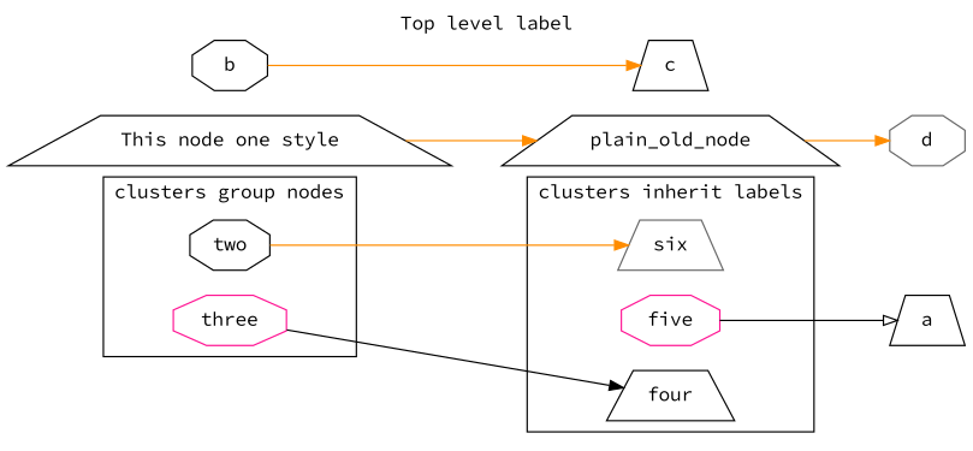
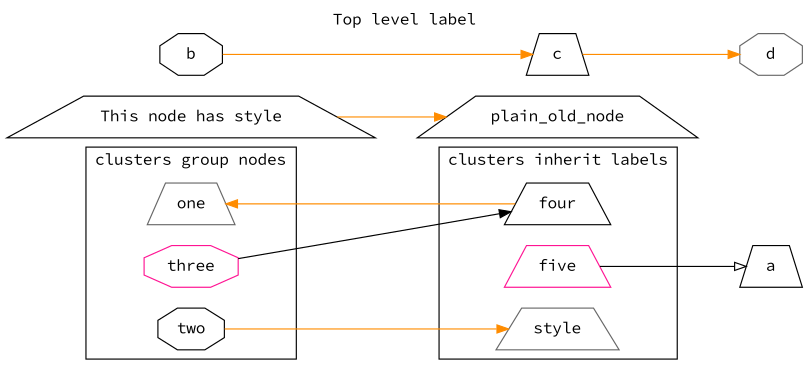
  digraph {
    fontname="Source Code Pro"
    label="Top level label"
    labelloc=t
    rankdir=LR
    node [color=black fontname="Source Code Pro" shape=trapezium]
    edge [arrowhead=normal color=darkorange fontname="Source Code Pro"]
+   one [color=gray40]
    two [shape=octagon]
    three [color=deeppink shape=octagon]
    four
-   five [color=deeppink shape=octagon]
-   six [color=gray40]
+   five [color=deeppink]
+   six [color=gray40 label=style]
    a
-   n8 [label="This node one style"]
+   n8 [label="This node has style"]
    plain_old_node
    b [shape=octagon]
    c
    d [color=gray40 shape=octagon]
    subgraph cluster_1 {
      label="clusters group nodes"
+     one
      two
      three
    }
    subgraph cluster_2 {
      label="clusters inherit labels"
      four
      five
      six
    }
    two -> six
    three -> four [color=black]
+   four -> one
    five -> a [arrowhead=onormal color=black]
    n8 -> plain_old_node
    b -> c
-   plain_old_node -> d
+   c -> d
  }
